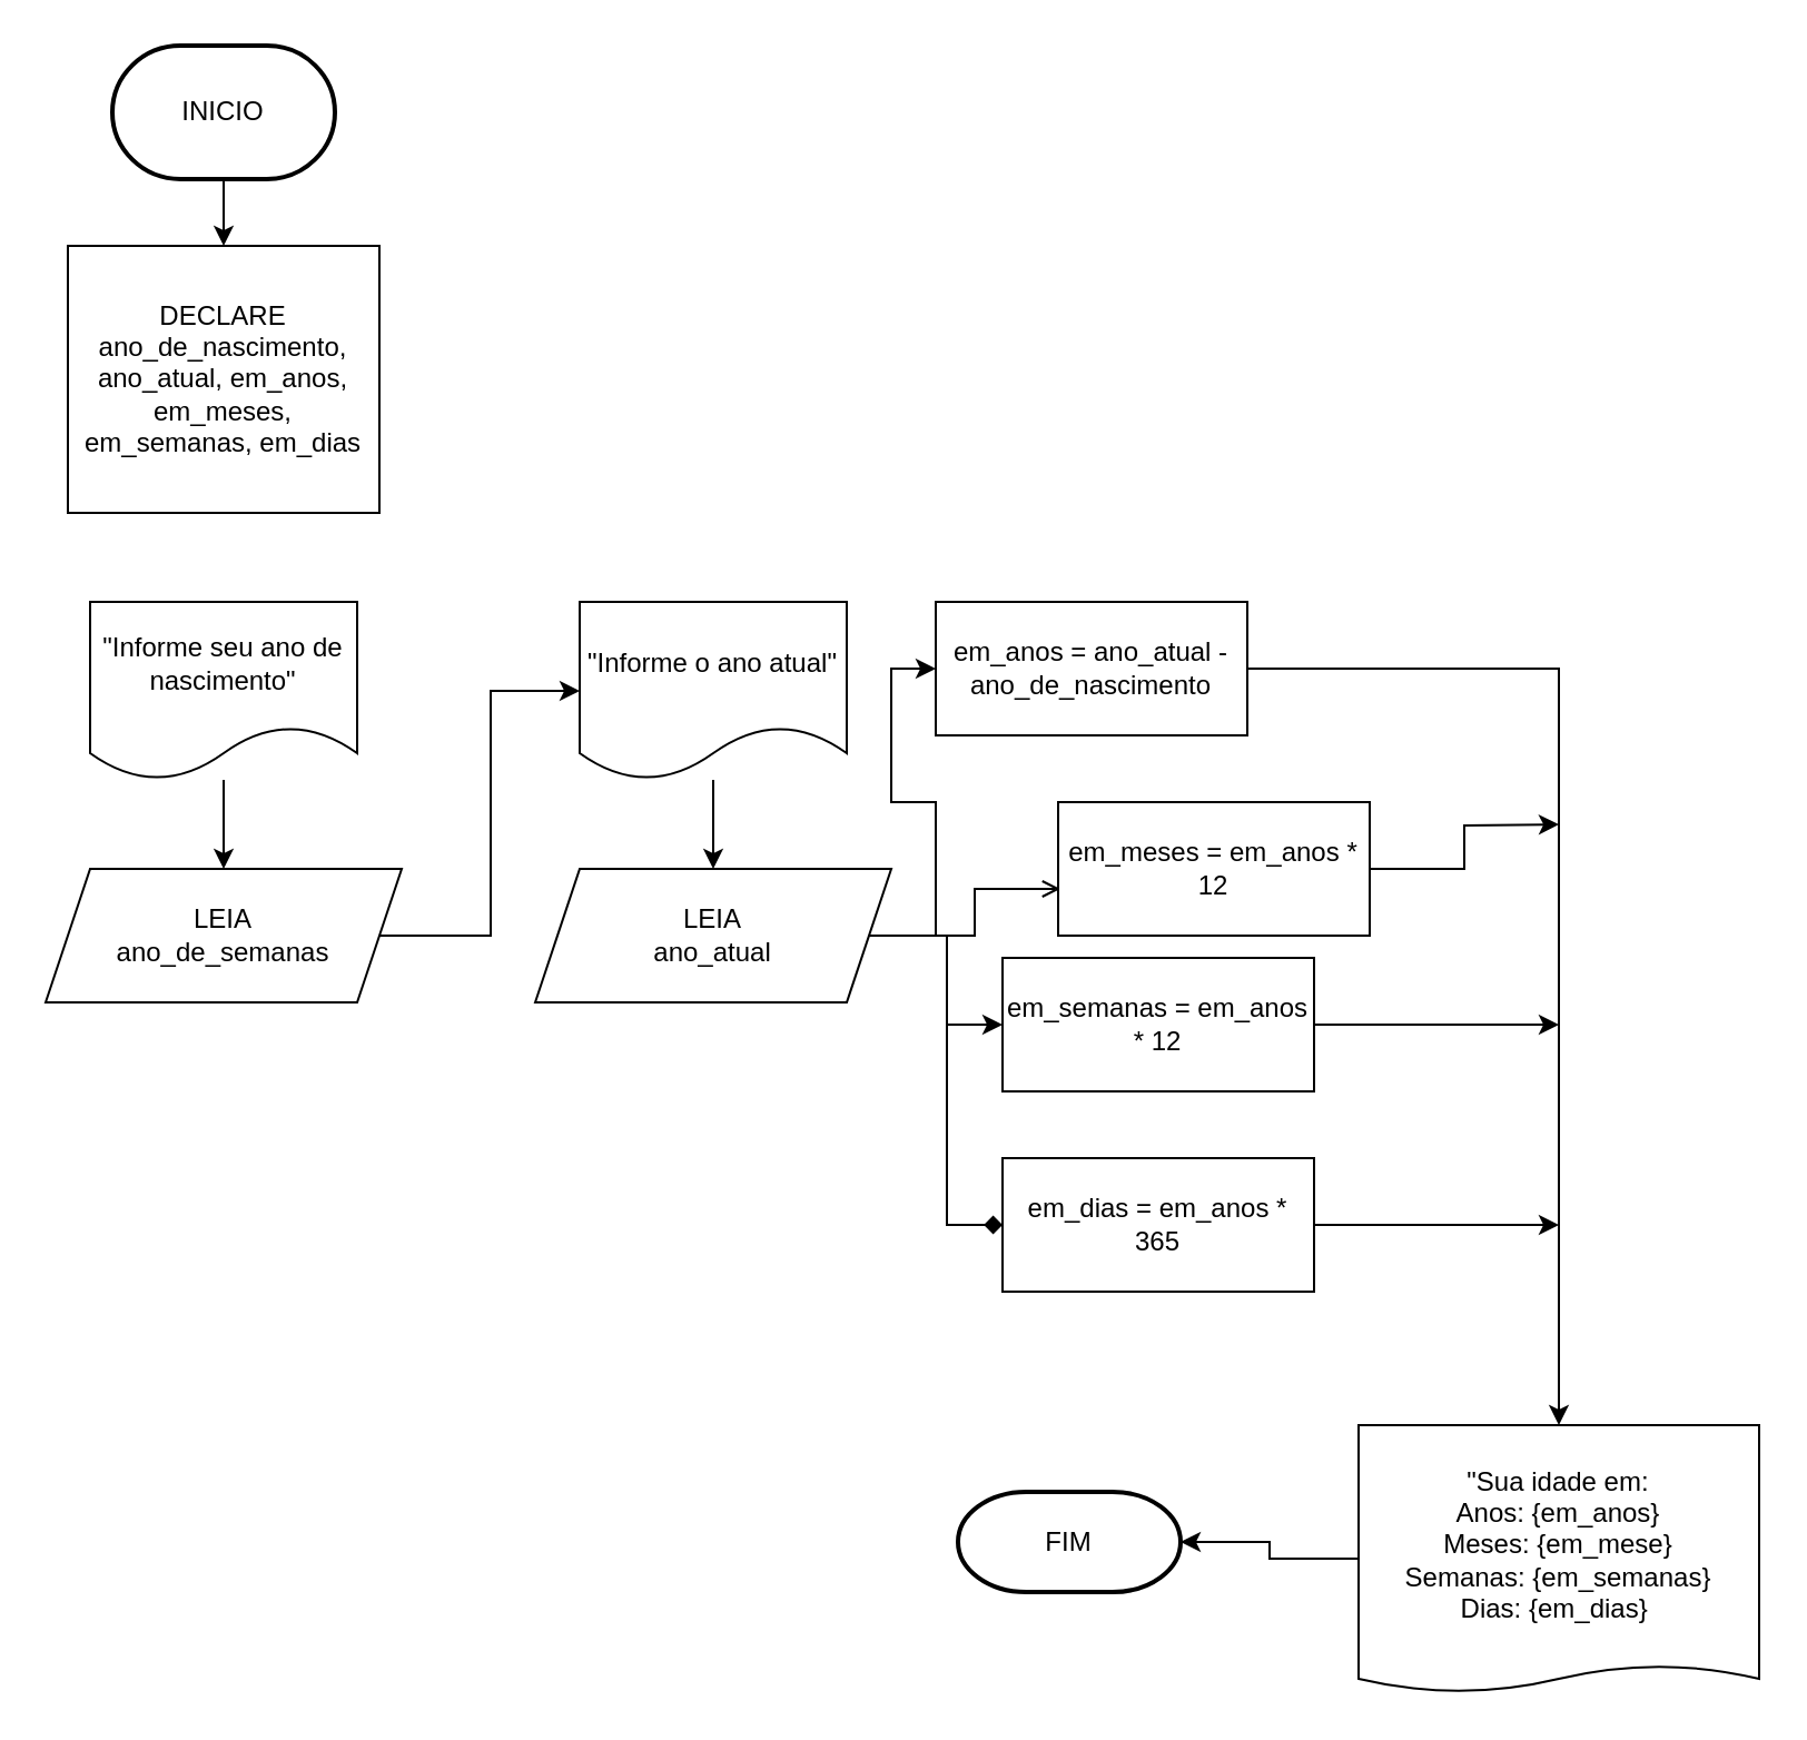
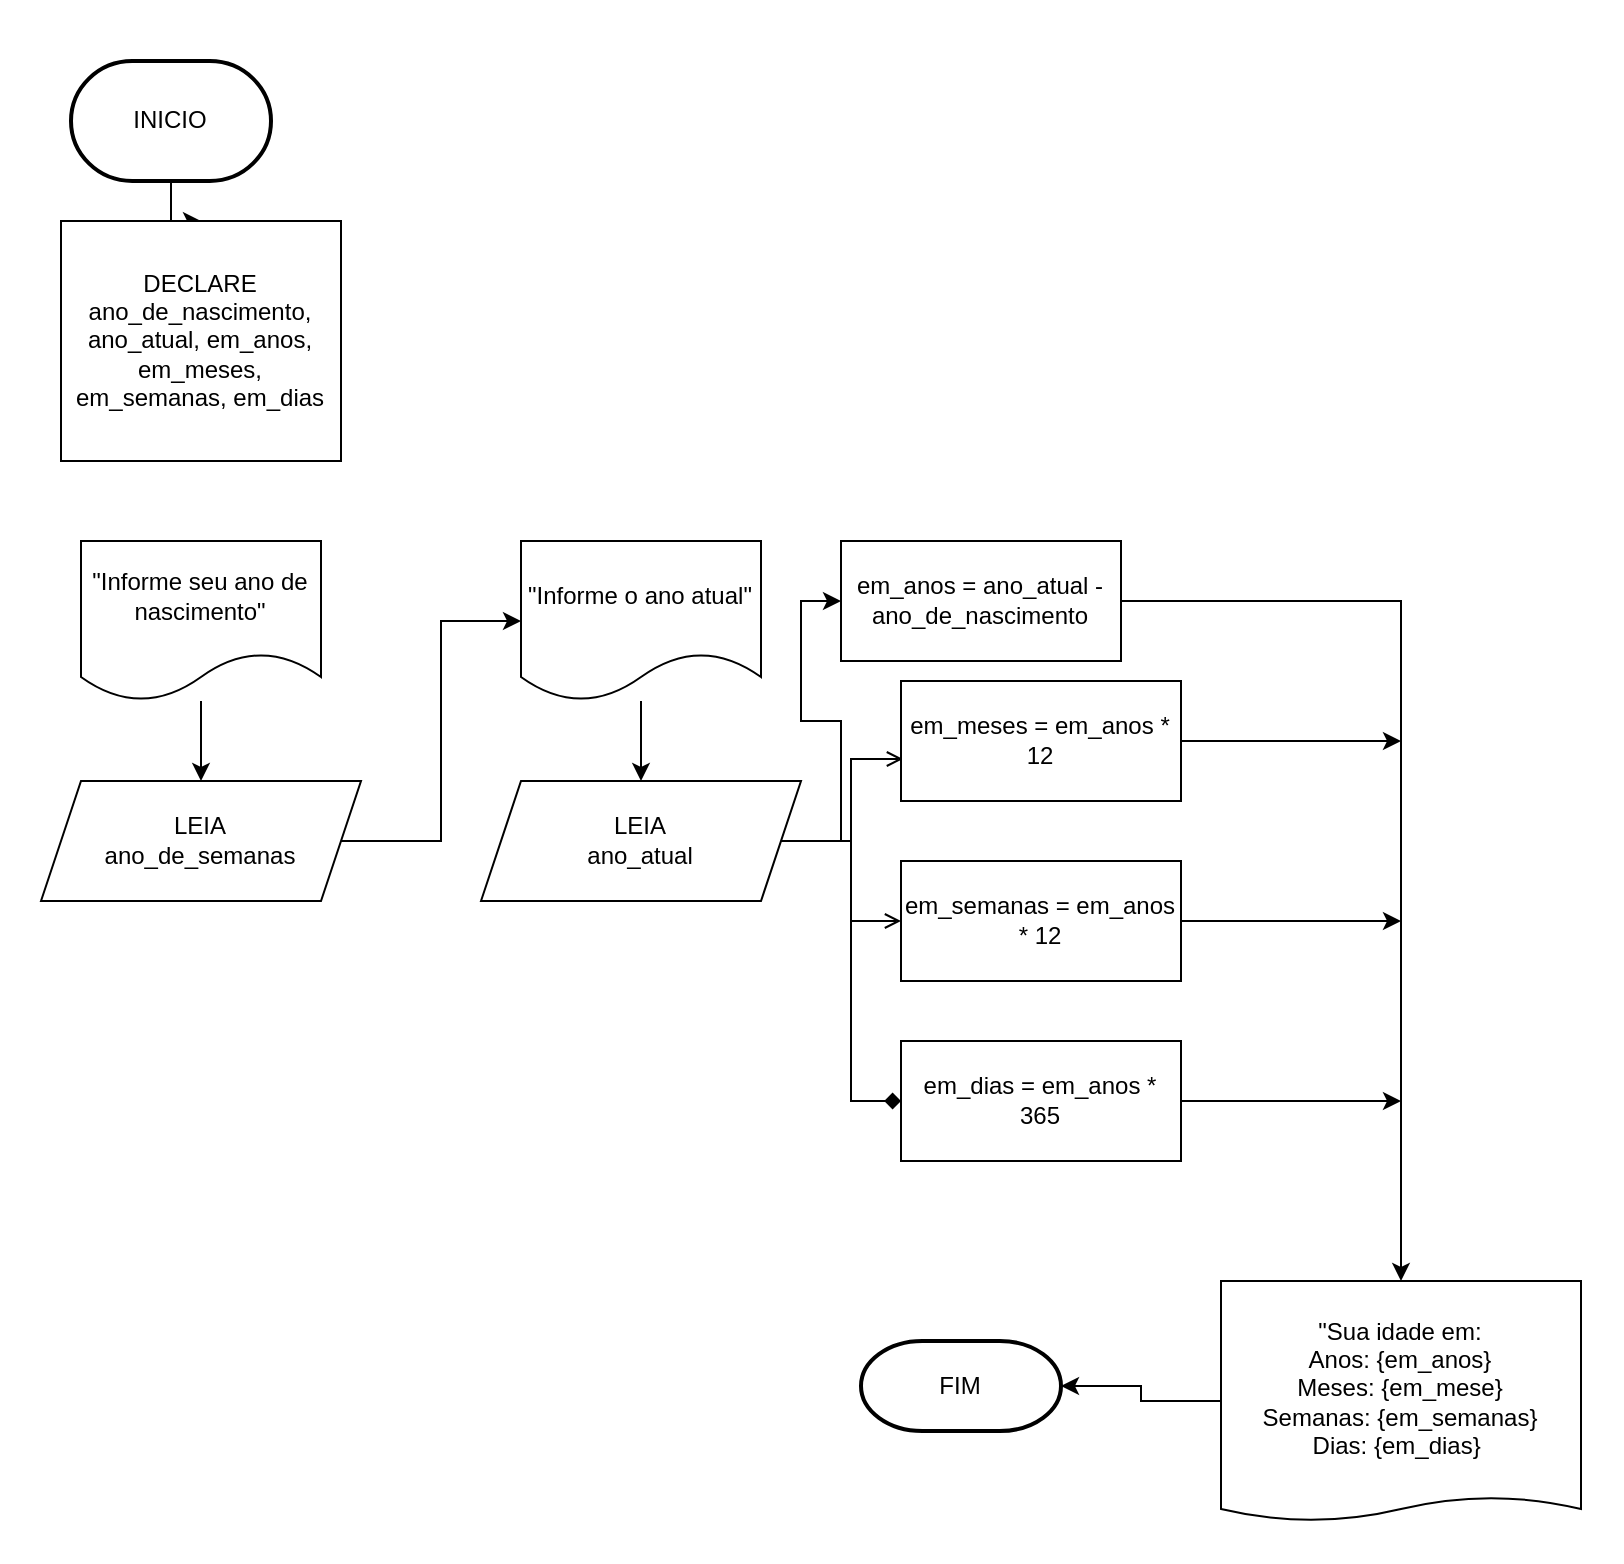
  <mxCell id="0" />
  <mxCell id="1" parent="0" />
  <mxCell id="2" value="FIM" style="strokeWidth=2;html=1;shape=mxgraph.flowchart.terminator;whiteSpace=wrap;" vertex="1" parent="1"><mxGeometry x="430" y="670" width="100" height="45" as="geometry" /></mxCell>
  <mxCell id="3" value="" style="edgeStyle=orthogonalEdgeStyle;rounded=0;orthogonalLoop=1;jettySize=auto;html=1;" edge="1" parent="1" source="4" target="5"><mxGeometry relative="1" as="geometry" /></mxCell>
- <mxCell id="4" value="INICIO" style="strokeWidth=2;html=1;shape=mxgraph.flowchart.terminator;whiteSpace=wrap;" vertex="1" parent="1"><mxGeometry x="50" y="20" width="100" height="60" as="geometry" /></mxCell>
+ <mxCell id="4" value="INICIO" style="strokeWidth=2;html=1;shape=mxgraph.flowchart.terminator;whiteSpace=wrap;" vertex="1" parent="1"><mxGeometry x="35" y="30" width="100" height="60" as="geometry" /></mxCell>
  <mxCell id="5" value="DECLARE ano_de_nascimento, ano_atual, em_anos, em_meses, em_semanas, em_dias" style="rounded=0;whiteSpace=wrap;html=1;" vertex="1" parent="1"><mxGeometry x="30" y="110" width="140" height="120" as="geometry" /></mxCell>
  <mxCell id="6" value="" style="edgeStyle=orthogonalEdgeStyle;rounded=0;orthogonalLoop=1;jettySize=auto;html=1;" edge="1" parent="1" source="7" target="9"><mxGeometry relative="1" as="geometry" /></mxCell>
  <mxCell id="7" value="&quot;Informe seu ano de nascimento&quot;" style="shape=document;whiteSpace=wrap;html=1;boundedLbl=1;" vertex="1" parent="1"><mxGeometry x="40" y="270" width="120" height="80" as="geometry" /></mxCell>
  <mxCell id="8" style="edgeStyle=orthogonalEdgeStyle;rounded=0;orthogonalLoop=1;jettySize=auto;html=1;entryX=0;entryY=0.5;entryDx=0;entryDy=0;" edge="1" parent="1" source="9" target="11"><mxGeometry relative="1" as="geometry" /></mxCell>
  <mxCell id="9" value="&lt;div&gt;LEIA&lt;/div&gt;&lt;div&gt;ano_de_semanas&lt;br&gt;&lt;/div&gt;" style="shape=parallelogram;perimeter=parallelogramPerimeter;whiteSpace=wrap;html=1;fixedSize=1;" vertex="1" parent="1"><mxGeometry x="20" y="390" width="160" height="60" as="geometry" /></mxCell>
  <mxCell id="10" value="" style="edgeStyle=orthogonalEdgeStyle;rounded=0;orthogonalLoop=1;jettySize=auto;html=1;" edge="1" parent="1" source="11" target="16"><mxGeometry relative="1" as="geometry" /></mxCell>
  <mxCell id="11" value="&quot;Informe o ano atual&quot;" style="shape=document;whiteSpace=wrap;html=1;boundedLbl=1;" vertex="1" parent="1"><mxGeometry x="260" y="270" width="120" height="80" as="geometry" /></mxCell>
  <mxCell id="12" style="edgeStyle=orthogonalEdgeStyle;rounded=0;orthogonalLoop=1;jettySize=auto;html=1;entryX=0;entryY=0.5;entryDx=0;entryDy=0;" edge="1" parent="1" source="16" target="24"><mxGeometry relative="1" as="geometry" /></mxCell>
  <mxCell id="13" style="edgeStyle=orthogonalEdgeStyle;rounded=0;orthogonalLoop=1;jettySize=auto;html=1;entryX=0.007;entryY=0.65;entryDx=0;entryDy=0;entryPerimeter=0;endArrow=open;" edge="1" parent="1" source="16" target="22"><mxGeometry relative="1" as="geometry" /></mxCell>
- <mxCell id="14" style="edgeStyle=orthogonalEdgeStyle;rounded=0;orthogonalLoop=1;jettySize=auto;html=1;entryX=0;entryY=0.5;entryDx=0;entryDy=0;" edge="1" parent="1" source="16" target="20"><mxGeometry relative="1" as="geometry" /></mxCell>
+ <mxCell id="14" style="edgeStyle=orthogonalEdgeStyle;rounded=0;orthogonalLoop=1;jettySize=auto;html=1;entryX=0;entryY=0.5;entryDx=0;entryDy=0;endArrow=open;" edge="1" parent="1" source="16" target="20"><mxGeometry relative="1" as="geometry" /></mxCell>
  <mxCell id="15" style="edgeStyle=orthogonalEdgeStyle;rounded=0;orthogonalLoop=1;jettySize=auto;html=1;entryX=0;entryY=0.5;entryDx=0;entryDy=0;endArrow=diamond;" edge="1" parent="1" source="16" target="18"><mxGeometry relative="1" as="geometry" /></mxCell>
  <mxCell id="16" value="&lt;div&gt;LEIA&lt;/div&gt;ano_atual" style="shape=parallelogram;perimeter=parallelogramPerimeter;whiteSpace=wrap;html=1;fixedSize=1;" vertex="1" parent="1"><mxGeometry x="240" y="390" width="160" height="60" as="geometry" /></mxCell>
  <mxCell id="17" style="edgeStyle=orthogonalEdgeStyle;rounded=0;orthogonalLoop=1;jettySize=auto;html=1;" edge="1" parent="1" source="18"><mxGeometry relative="1" as="geometry"><mxPoint x="700" y="550" as="targetPoint" /></mxGeometry></mxCell>
  <mxCell id="18" value="em_dias = em_anos * 365" style="rounded=0;whiteSpace=wrap;html=1;" vertex="1" parent="1"><mxGeometry x="450" y="520" width="140" height="60" as="geometry" /></mxCell>
  <mxCell id="19" style="edgeStyle=orthogonalEdgeStyle;rounded=0;orthogonalLoop=1;jettySize=auto;html=1;" edge="1" parent="1" source="20"><mxGeometry relative="1" as="geometry"><mxPoint x="700" y="460" as="targetPoint" /></mxGeometry></mxCell>
  <mxCell id="20" value="em_semanas = em_anos * 12" style="rounded=0;whiteSpace=wrap;html=1;" vertex="1" parent="1"><mxGeometry x="450" y="430" width="140" height="60" as="geometry" /></mxCell>
  <mxCell id="21" style="edgeStyle=orthogonalEdgeStyle;rounded=0;orthogonalLoop=1;jettySize=auto;html=1;" edge="1" parent="1" source="22"><mxGeometry relative="1" as="geometry"><mxPoint x="700" y="370" as="targetPoint" /></mxGeometry></mxCell>
- <mxCell id="22" value="em_meses = em_anos * 12" style="rounded=0;whiteSpace=wrap;html=1;" vertex="1" parent="1"><mxGeometry x="475" y="360" width="140" height="60" as="geometry" /></mxCell>
+ <mxCell id="22" value="em_meses = em_anos * 12" style="rounded=0;whiteSpace=wrap;html=1;" vertex="1" parent="1"><mxGeometry x="450" y="340" width="140" height="60" as="geometry" /></mxCell>
  <mxCell id="23" style="edgeStyle=orthogonalEdgeStyle;rounded=0;orthogonalLoop=1;jettySize=auto;html=1;" edge="1" parent="1" source="24" target="26"><mxGeometry relative="1" as="geometry" /></mxCell>
  <mxCell id="24" value="em_anos = ano_atual - ano_de_nascimento" style="rounded=0;whiteSpace=wrap;html=1;" vertex="1" parent="1"><mxGeometry x="420" y="270" width="140" height="60" as="geometry" /></mxCell>
  <mxCell id="25" value="" style="edgeStyle=orthogonalEdgeStyle;rounded=0;orthogonalLoop=1;jettySize=auto;html=1;" edge="1" parent="1" source="26" target="2"><mxGeometry relative="1" as="geometry" /></mxCell>
  <mxCell id="26" value="&lt;div&gt;&quot;Sua idade em:&lt;/div&gt;&lt;div&gt;Anos: {em_anos}&lt;/div&gt;&lt;div&gt;Meses: {em_mese}&lt;/div&gt;&lt;div&gt;Semanas: {em_semanas}&lt;/div&gt;&lt;div&gt;Dias: {em_dias}&amp;nbsp; &lt;br&gt;&lt;/div&gt;" style="shape=document;whiteSpace=wrap;html=1;boundedLbl=1;size=0.1;" vertex="1" parent="1"><mxGeometry x="610" y="640" width="180" height="120" as="geometry" /></mxCell>
